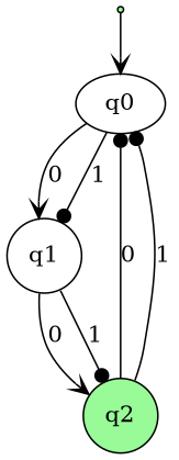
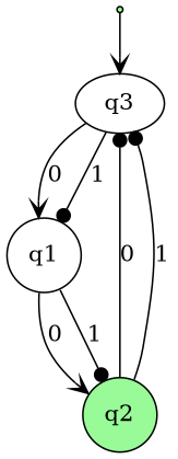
  digraph {
    node [shape=circle style=filled fillcolor=palegreen]
    edge [arrowhead=dot]
    __start [shape=point]
-   q0 [shape=ellipse fillcolor=white]
+   q0 [shape=ellipse fillcolor=white label=q3]
    q1 [fillcolor=white]
    q2
    __start -> q0 [arrowhead=vee]
    q0 -> q1 [label=0 arrowhead=vee]
    q0 -> q1 [label=1]
    q1 -> q2 [label=0 arrowhead=vee]
    q1 -> q2 [label=1]
    q2 -> q0 [label=0]
    q2 -> q0 [label=1]
  }
